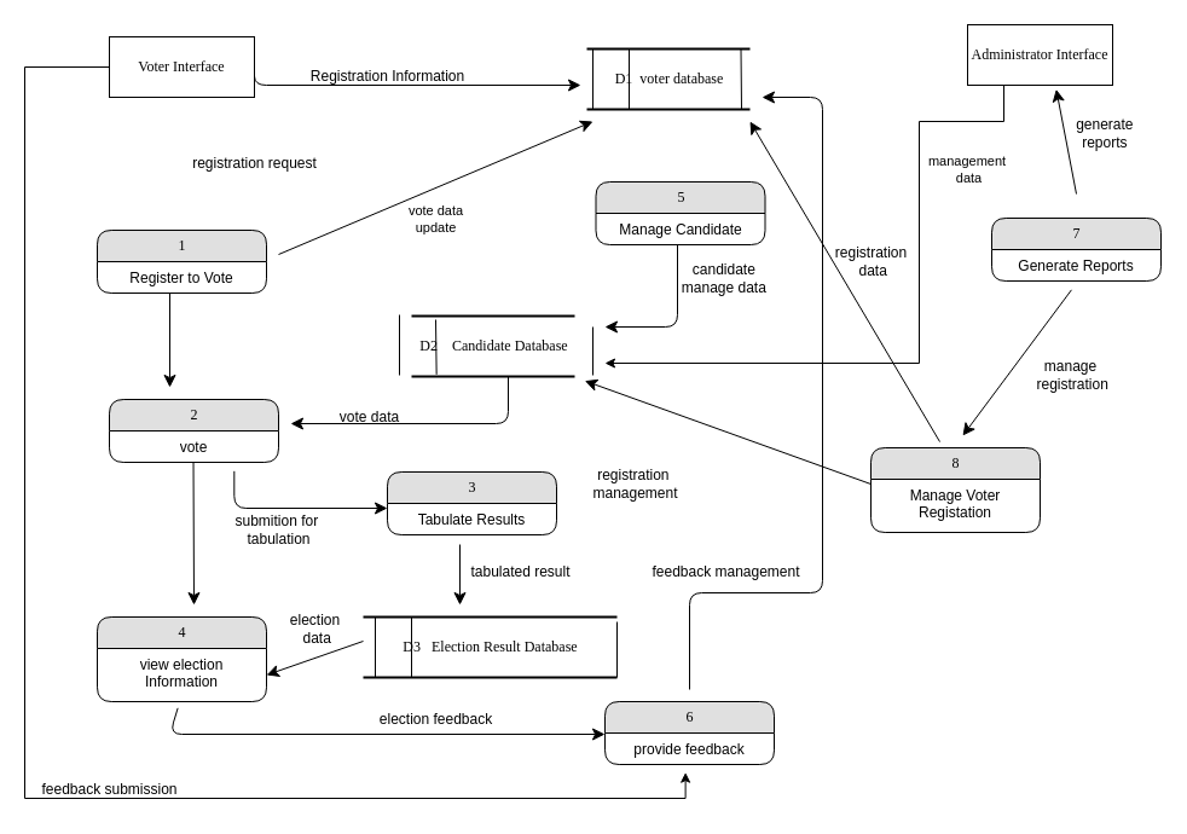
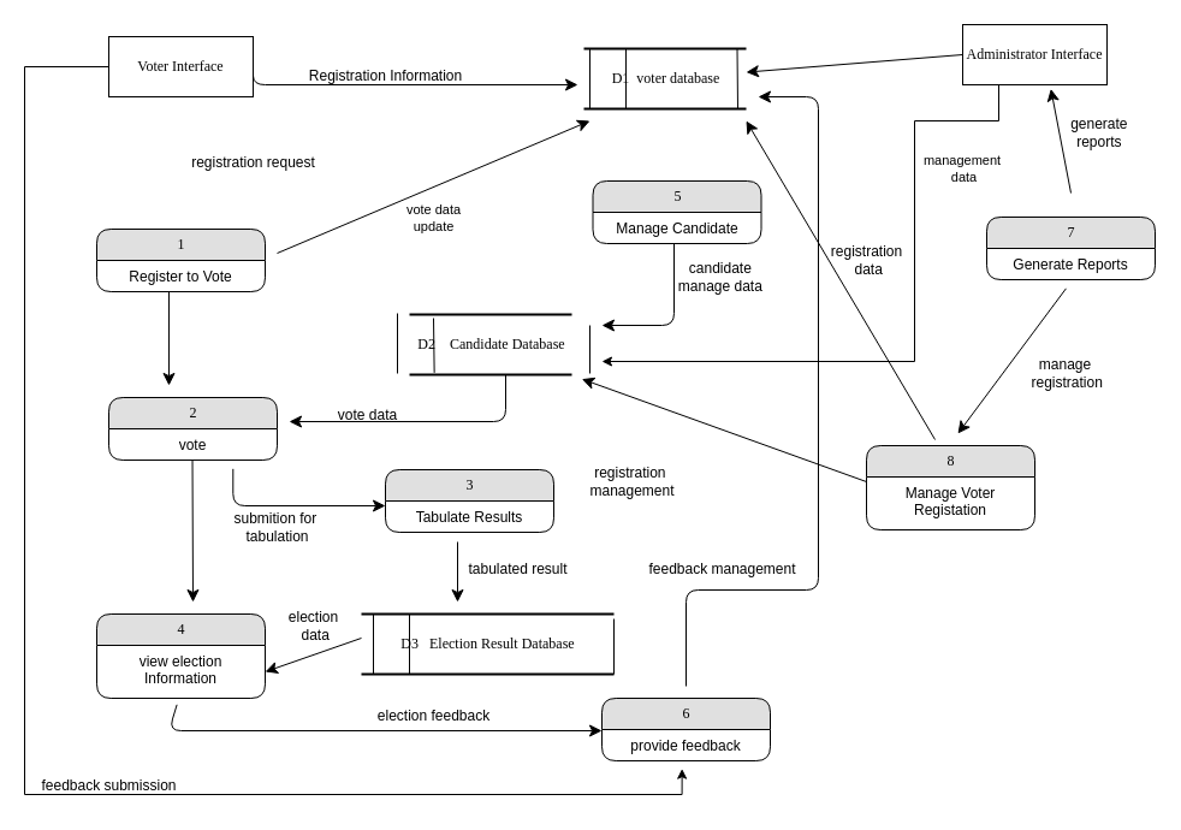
  <mxCell id="0" />
  <mxCell id="1" parent="0" />
  <mxCell id="2" value="D1&amp;nbsp; voter database" style="html=1;rounded=0;shadow=0;comic=0;labelBackgroundColor=none;strokeWidth=2;fontFamily=Verdana;fontSize=12;align=center;shape=mxgraph.ios7ui.horLines;" parent="1" vertex="1"><mxGeometry x="485" y="40" width="135" height="50" as="geometry" /></mxCell>
  <mxCell id="3" style="edgeStyle=orthogonalEdgeStyle;rounded=0;orthogonalLoop=1;jettySize=auto;html=1;exitX=0.25;exitY=1;exitDx=0;exitDy=0;" edge="1" parent="1" source="6"><mxGeometry relative="1" as="geometry"><mxPoint x="500" y="300" as="targetPoint" /><mxPoint x="762.5" y="110" as="sourcePoint" /><Array as="points"><mxPoint x="830" y="100" /><mxPoint x="760" y="100" /><mxPoint x="760" y="300" /></Array></mxGeometry></mxCell>
  <mxCell id="4" value="management&amp;nbsp;&lt;div&gt;data&lt;/div&gt;" style="edgeLabel;html=1;align=center;verticalAlign=middle;resizable=0;points=[];" vertex="1" connectable="0" parent="3"><mxGeometry x="-0.467" y="4" relative="1" as="geometry"><mxPoint x="36" y="-10" as="offset" /></mxGeometry></mxCell>
  <mxCell id="5" value="D2&amp;nbsp; &amp;nbsp; Candidate Database" style="html=1;rounded=0;shadow=0;comic=0;labelBackgroundColor=none;strokeWidth=2;fontFamily=Verdana;fontSize=12;align=center;shape=mxgraph.ios7ui.horLines;" parent="1" vertex="1"><mxGeometry x="340" y="261" width="135" height="50" as="geometry" /></mxCell>
  <mxCell id="6" value="Administrator Interface" style="whiteSpace=wrap;html=1;rounded=0;shadow=0;comic=0;labelBackgroundColor=none;strokeWidth=1;fontFamily=Verdana;fontSize=12;align=center;" parent="1" vertex="1"><mxGeometry x="800" y="20" width="120" height="50" as="geometry" /></mxCell>
  <mxCell id="7" value="Voter Interface" style="whiteSpace=wrap;html=1;rounded=0;shadow=0;comic=0;labelBackgroundColor=none;strokeWidth=1;fontFamily=Verdana;fontSize=12;align=center;" parent="1" vertex="1"><mxGeometry x="90" y="30" width="120" height="50" as="geometry" /></mxCell>
+ <mxCell id="8" style="edgeStyle=none;html=1;labelBackgroundColor=none;startFill=0;startSize=8;endFill=1;endSize=8;fontFamily=Verdana;fontSize=12;exitX=0;exitY=0.5;exitDx=0;exitDy=0;" parent="1" source="6" target="2" edge="1"><mxGeometry relative="1" as="geometry"><mxPoint x="760" y="70" as="targetPoint" /></mxGeometry></mxCell>
  <mxCell id="9" style="edgeStyle=none;html=1;labelBackgroundColor=none;startFill=0;startSize=8;endFill=1;endSize=8;fontFamily=Verdana;fontSize=12;" parent="1" edge="1"><mxGeometry relative="1" as="geometry"><mxPoint x="230" y="210" as="sourcePoint" /><mxPoint x="490" y="100" as="targetPoint" /></mxGeometry></mxCell>
  <mxCell id="10" value="vote data&lt;div&gt;update&lt;/div&gt;" style="edgeLabel;html=1;align=center;verticalAlign=middle;resizable=0;points=[];" vertex="1" connectable="0" parent="9"><mxGeometry x="-0.082" y="-3" relative="1" as="geometry"><mxPoint x="9" y="18" as="offset" /></mxGeometry></mxCell>
  <mxCell id="11" style="edgeStyle=orthogonalEdgeStyle;html=1;labelBackgroundColor=none;startFill=0;startSize=8;endFill=1;endSize=8;fontFamily=Verdana;fontSize=12;exitX=1;exitY=0.5;exitDx=0;exitDy=0;" parent="1" source="7" edge="1"><mxGeometry relative="1" as="geometry"><Array as="points"><mxPoint x="210" y="70" /></Array><mxPoint x="350" y="120" as="sourcePoint" /><mxPoint x="480" y="70" as="targetPoint" /></mxGeometry></mxCell>
  <mxCell id="12" value="1" style="swimlane;html=1;fontStyle=0;childLayout=stackLayout;horizontal=1;startSize=26;fillColor=#e0e0e0;horizontalStack=0;resizeParent=1;resizeLast=0;collapsible=1;marginBottom=0;swimlaneFillColor=#ffffff;align=center;rounded=1;shadow=0;comic=0;labelBackgroundColor=none;strokeWidth=1;fontFamily=Verdana;fontSize=12" parent="1" vertex="1"><mxGeometry x="80" y="190" width="140" height="52" as="geometry" /></mxCell>
  <mxCell id="13" value="Register to Vote" style="text;html=1;strokeColor=none;fillColor=none;spacingLeft=4;spacingRight=4;whiteSpace=wrap;overflow=hidden;rotatable=0;points=[[0,0.5],[1,0.5]];portConstraint=eastwest;align=center;" parent="12" vertex="1"><mxGeometry y="26" width="140" height="26" as="geometry" /></mxCell>
  <mxCell id="14" value="D3&amp;nbsp; &amp;nbsp;Election Result Database" style="html=1;rounded=0;shadow=0;comic=0;labelBackgroundColor=none;strokeWidth=2;fontFamily=Verdana;fontSize=12;align=center;shape=mxgraph.ios7ui.horLines;" parent="1" vertex="1"><mxGeometry x="300" y="510" width="210" height="50" as="geometry" /></mxCell>
  <mxCell id="15" style="edgeStyle=none;html=1;labelBackgroundColor=none;startFill=0;startSize=8;endFill=1;endSize=8;fontFamily=Verdana;fontSize=12;" parent="1" edge="1"><mxGeometry relative="1" as="geometry"><mxPoint x="500" y="270" as="targetPoint" /><mxPoint x="559.997" y="202" as="sourcePoint" /><Array as="points"><mxPoint x="560" y="270" /></Array></mxGeometry></mxCell>
  <mxCell id="16" style="edgeStyle=none;html=1;labelBackgroundColor=none;startFill=0;startSize=8;endFill=1;endSize=8;fontFamily=Verdana;fontSize=12;" parent="1" edge="1"><mxGeometry relative="1" as="geometry"><mxPoint x="159.535" y="382" as="sourcePoint" /><mxPoint x="160" y="500" as="targetPoint" /></mxGeometry></mxCell>
  <mxCell id="17" value="5" style="swimlane;html=1;fontStyle=0;childLayout=stackLayout;horizontal=1;startSize=26;fillColor=#e0e0e0;horizontalStack=0;resizeParent=1;resizeLast=0;collapsible=1;marginBottom=0;swimlaneFillColor=#ffffff;align=center;rounded=1;shadow=0;comic=0;labelBackgroundColor=none;strokeWidth=1;fontFamily=Verdana;fontSize=12" parent="1" vertex="1"><mxGeometry x="492.5" y="150" width="140" height="52" as="geometry" /></mxCell>
  <mxCell id="18" value="Manage Candidate" style="text;html=1;strokeColor=none;fillColor=none;spacingLeft=4;spacingRight=4;whiteSpace=wrap;overflow=hidden;rotatable=0;points=[[0,0.5],[1,0.5]];portConstraint=eastwest;align=center;" parent="17" vertex="1"><mxGeometry y="26" width="140" height="26" as="geometry" /></mxCell>
  <mxCell id="19" value="2" style="swimlane;html=1;fontStyle=0;childLayout=stackLayout;horizontal=1;startSize=26;fillColor=#e0e0e0;horizontalStack=0;resizeParent=1;resizeLast=0;collapsible=1;marginBottom=0;swimlaneFillColor=#ffffff;align=center;rounded=1;shadow=0;comic=0;labelBackgroundColor=none;strokeWidth=1;fontFamily=Verdana;fontSize=12" parent="1" vertex="1"><mxGeometry x="90" y="330" width="140" height="52" as="geometry" /></mxCell>
  <mxCell id="20" value="vote" style="text;html=1;strokeColor=none;fillColor=none;spacingLeft=4;spacingRight=4;whiteSpace=wrap;overflow=hidden;rotatable=0;points=[[0,0.5],[1,0.5]];portConstraint=eastwest;align=center;" parent="19" vertex="1"><mxGeometry y="26" width="140" height="26" as="geometry" /></mxCell>
  <mxCell id="21" style="edgeStyle=orthogonalEdgeStyle;html=1;labelBackgroundColor=none;startFill=0;startSize=8;endFill=1;endSize=8;fontFamily=Verdana;fontSize=12;" parent="1" edge="1"><mxGeometry relative="1" as="geometry"><Array as="points"><mxPoint x="570" y="490" /><mxPoint x="680" y="490" /><mxPoint x="680" y="80" /></Array><mxPoint x="570" y="570" as="sourcePoint" /><mxPoint x="630" y="80" as="targetPoint" /></mxGeometry></mxCell>
  <mxCell id="22" value="7" style="swimlane;html=1;fontStyle=0;childLayout=stackLayout;horizontal=1;startSize=26;fillColor=#e0e0e0;horizontalStack=0;resizeParent=1;resizeLast=0;collapsible=1;marginBottom=0;swimlaneFillColor=#ffffff;align=center;rounded=1;shadow=0;comic=0;labelBackgroundColor=none;strokeWidth=1;fontFamily=Verdana;fontSize=12" parent="1" vertex="1"><mxGeometry x="820" y="180" width="140" height="52" as="geometry" /></mxCell>
  <mxCell id="23" value="Generate Reports" style="text;html=1;strokeColor=none;fillColor=none;spacingLeft=4;spacingRight=4;whiteSpace=wrap;overflow=hidden;rotatable=0;points=[[0,0.5],[1,0.5]];portConstraint=eastwest;align=center;" parent="22" vertex="1"><mxGeometry y="26" width="140" height="26" as="geometry" /></mxCell>
  <mxCell id="24" style="edgeStyle=none;html=1;labelBackgroundColor=none;startFill=0;startSize=8;endFill=1;endSize=8;fontFamily=Verdana;fontSize=12;" parent="1" edge="1"><mxGeometry relative="1" as="geometry"><mxPoint x="140.003" y="242" as="sourcePoint" /><mxPoint x="140" y="320" as="targetPoint" /></mxGeometry></mxCell>
  <mxCell id="25" value="3" style="swimlane;html=1;fontStyle=0;childLayout=stackLayout;horizontal=1;startSize=26;fillColor=#e0e0e0;horizontalStack=0;resizeParent=1;resizeLast=0;collapsible=1;marginBottom=0;swimlaneFillColor=#ffffff;align=center;rounded=1;shadow=0;comic=0;labelBackgroundColor=none;strokeWidth=1;fontFamily=Verdana;fontSize=12" parent="1" vertex="1"><mxGeometry x="320" y="390" width="140" height="52" as="geometry" /></mxCell>
  <mxCell id="26" value="" style="endArrow=none;html=1;rounded=0;" edge="1" parent="25"><mxGeometry width="50" height="50" relative="1" as="geometry"><mxPoint x="10" y="-80" as="sourcePoint" /><mxPoint x="10" y="-130" as="targetPoint" /></mxGeometry></mxCell>
  <mxCell id="27" value="" style="endArrow=none;html=1;rounded=0;exitX=0.153;exitY=0.967;exitDx=0;exitDy=0;exitPerimeter=0;" edge="1" parent="25" source="5"><mxGeometry width="50" height="50" relative="1" as="geometry"><mxPoint x="70" y="84" as="sourcePoint" /><mxPoint x="40" y="-126" as="targetPoint" /></mxGeometry></mxCell>
  <mxCell id="28" value="Tabulate Results" style="text;html=1;strokeColor=none;fillColor=none;spacingLeft=4;spacingRight=4;whiteSpace=wrap;overflow=hidden;rotatable=0;points=[[0,0.5],[1,0.5]];portConstraint=eastwest;align=center;" parent="25" vertex="1"><mxGeometry y="26" width="140" height="26" as="geometry" /></mxCell>
  <mxCell id="29" style="edgeStyle=orthogonalEdgeStyle;html=1;labelBackgroundColor=none;startFill=0;startSize=8;endFill=1;endSize=8;fontFamily=Verdana;fontSize=12;exitX=0.738;exitY=1.282;exitDx=0;exitDy=0;exitPerimeter=0;" parent="1" source="20" edge="1"><mxGeometry relative="1" as="geometry"><Array as="points"><mxPoint x="193" y="420" /></Array><mxPoint x="-30" y="420" as="sourcePoint" /><mxPoint x="320" y="420" as="targetPoint" /></mxGeometry></mxCell>
  <mxCell id="30" style="edgeStyle=none;html=1;labelBackgroundColor=none;startFill=0;startSize=8;endFill=1;endSize=8;fontFamily=Verdana;fontSize=12;entryX=0.611;entryY=1.067;entryDx=0;entryDy=0;entryPerimeter=0;" parent="1" target="6" edge="1"><mxGeometry relative="1" as="geometry"><mxPoint x="890" y="160" as="sourcePoint" /><mxPoint x="889.171" y="30" as="targetPoint" /><Array as="points" /></mxGeometry></mxCell>
  <mxCell id="31" value="4" style="swimlane;html=1;fontStyle=0;childLayout=stackLayout;horizontal=1;startSize=26;fillColor=#e0e0e0;horizontalStack=0;resizeParent=1;resizeLast=0;collapsible=1;marginBottom=0;swimlaneFillColor=#ffffff;align=center;rounded=1;shadow=0;comic=0;labelBackgroundColor=none;strokeWidth=1;fontFamily=Verdana;fontSize=12" parent="1" vertex="1"><mxGeometry x="80" y="510" width="140" height="70" as="geometry" /></mxCell>
  <mxCell id="32" value="view election Information" style="text;html=1;strokeColor=none;fillColor=none;spacingLeft=4;spacingRight=4;whiteSpace=wrap;overflow=hidden;rotatable=0;points=[[0,0.5],[1,0.5]];portConstraint=eastwest;align=center;" parent="31" vertex="1"><mxGeometry y="26" width="140" height="44" as="geometry" /></mxCell>
  <mxCell id="33" style="edgeStyle=none;html=1;labelBackgroundColor=none;startFill=0;startSize=8;endFill=1;endSize=8;fontFamily=Verdana;fontSize=12;" parent="1" edge="1"><mxGeometry relative="1" as="geometry"><mxPoint x="380" y="450.004" as="sourcePoint" /><mxPoint x="380" y="500" as="targetPoint" /></mxGeometry></mxCell>
  <mxCell id="34" style="edgeStyle=none;html=1;labelBackgroundColor=none;startFill=0;startSize=8;endFill=1;endSize=8;fontFamily=Verdana;fontSize=12;entryX=1;entryY=0.5;entryDx=0;entryDy=0;" parent="1" target="32" edge="1"><mxGeometry relative="1" as="geometry"><mxPoint x="300" y="530" as="sourcePoint" /><mxPoint x="220" y="613.64" as="targetPoint" /><Array as="points" /></mxGeometry></mxCell>
  <mxCell id="35" value="6" style="swimlane;html=1;fontStyle=0;childLayout=stackLayout;horizontal=1;startSize=26;fillColor=#e0e0e0;horizontalStack=0;resizeParent=1;resizeLast=0;collapsible=1;marginBottom=0;swimlaneFillColor=#ffffff;align=center;rounded=1;shadow=0;comic=0;labelBackgroundColor=none;strokeWidth=1;fontFamily=Verdana;fontSize=12" parent="1" vertex="1"><mxGeometry x="500" y="580" width="140" height="52" as="geometry" /></mxCell>
  <mxCell id="36" value="provide feedback" style="text;html=1;strokeColor=none;fillColor=none;spacingLeft=4;spacingRight=4;whiteSpace=wrap;overflow=hidden;rotatable=0;points=[[0,0.5],[1,0.5]];portConstraint=eastwest;align=center;" parent="35" vertex="1"><mxGeometry y="26" width="140" height="26" as="geometry" /></mxCell>
  <mxCell id="37" value="" style="endArrow=none;html=1;rounded=0;" edge="1" parent="35"><mxGeometry width="50" height="50" relative="1" as="geometry"><mxPoint x="10" y="-20" as="sourcePoint" /><mxPoint x="10" y="-66" as="targetPoint" /></mxGeometry></mxCell>
  <mxCell id="38" style="edgeStyle=none;html=1;labelBackgroundColor=none;startFill=0;startSize=8;endFill=1;endSize=8;fontFamily=Verdana;fontSize=12;exitX=0.476;exitY=1.121;exitDx=0;exitDy=0;exitPerimeter=0;" parent="1" source="32" edge="1"><mxGeometry relative="1" as="geometry"><mxPoint x="150.7" y="605.008" as="sourcePoint" /><mxPoint x="500" y="606.996" as="targetPoint" /><Array as="points"><mxPoint x="140" y="607" /></Array></mxGeometry></mxCell>
  <mxCell id="39" value="8" style="swimlane;html=1;fontStyle=0;childLayout=stackLayout;horizontal=1;startSize=26;fillColor=#e0e0e0;horizontalStack=0;resizeParent=1;resizeLast=0;collapsible=1;marginBottom=0;swimlaneFillColor=#ffffff;align=center;rounded=1;shadow=0;comic=0;labelBackgroundColor=none;strokeWidth=1;fontFamily=Verdana;fontSize=12" parent="1" vertex="1"><mxGeometry x="720" y="370" width="140" height="70" as="geometry" /></mxCell>
  <mxCell id="40" value="Manage Voter Registation" style="text;html=1;strokeColor=none;fillColor=none;spacingLeft=4;spacingRight=4;whiteSpace=wrap;overflow=hidden;rotatable=0;points=[[0,0.5],[1,0.5]];portConstraint=eastwest;align=center;" parent="39" vertex="1"><mxGeometry y="26" width="140" height="44" as="geometry" /></mxCell>
  <mxCell id="41" style="edgeStyle=none;html=1;labelBackgroundColor=none;startFill=0;startSize=8;endFill=1;endSize=8;fontFamily=Verdana;fontSize=12;" parent="1" edge="1"><mxGeometry relative="1" as="geometry"><mxPoint x="420.001" y="310.997" as="sourcePoint" /><mxPoint x="240" y="350" as="targetPoint" /><Array as="points"><mxPoint x="420" y="350" /></Array></mxGeometry></mxCell>
  <mxCell id="42" style="edgeStyle=none;html=1;labelBackgroundColor=none;startFill=0;startSize=8;endFill=1;endSize=8;fontFamily=Verdana;fontSize=12;exitX=0.471;exitY=1.282;exitDx=0;exitDy=0;exitPerimeter=0;" parent="1" source="23" edge="1"><mxGeometry relative="1" as="geometry"><mxPoint x="801.925" y="330" as="sourcePoint" /><mxPoint x="796" y="360" as="targetPoint" /></mxGeometry></mxCell>
  <mxCell id="43" style="edgeStyle=orthogonalEdgeStyle;rounded=0;orthogonalLoop=1;jettySize=auto;html=1;exitX=0;exitY=0.5;exitDx=0;exitDy=0;entryX=0.476;entryY=1.256;entryDx=0;entryDy=0;entryPerimeter=0;" edge="1" parent="1" source="7" target="36"><mxGeometry relative="1" as="geometry"><mxPoint x="570" y="660" as="targetPoint" /><mxPoint x="50" y="91" as="sourcePoint" /><Array as="points"><mxPoint x="20" y="55" /><mxPoint x="20" y="660" /><mxPoint x="567" y="660" /></Array></mxGeometry></mxCell>
  <mxCell id="44" style="edgeStyle=none;html=1;labelBackgroundColor=none;startFill=0;startSize=8;endFill=1;endSize=8;fontFamily=Verdana;fontSize=12;exitX=0.471;exitY=1.282;exitDx=0;exitDy=0;exitPerimeter=0;entryX=1.062;entryY=1.073;entryDx=0;entryDy=0;entryPerimeter=0;" edge="1" parent="1" target="5"><mxGeometry relative="1" as="geometry"><mxPoint x="720" y="400" as="sourcePoint" /><mxPoint x="630" y="521" as="targetPoint" /></mxGeometry></mxCell>
  <mxCell id="45" style="edgeStyle=none;html=1;labelBackgroundColor=none;startFill=0;startSize=8;endFill=1;endSize=8;fontFamily=Verdana;fontSize=12;exitX=0.471;exitY=1.282;exitDx=0;exitDy=0;exitPerimeter=0;" edge="1" parent="1"><mxGeometry relative="1" as="geometry"><mxPoint x="777" y="365" as="sourcePoint" /><mxPoint x="620" y="100" as="targetPoint" /></mxGeometry></mxCell>
  <mxCell id="46" value="" style="endArrow=none;html=1;rounded=0;" edge="1" parent="1"><mxGeometry width="50" height="50" relative="1" as="geometry"><mxPoint x="340" y="560" as="sourcePoint" /><mxPoint x="340" y="510" as="targetPoint" /></mxGeometry></mxCell>
  <mxCell id="47" value="" style="endArrow=none;html=1;rounded=0;" edge="1" parent="1"><mxGeometry width="50" height="50" relative="1" as="geometry"><mxPoint x="520" y="90" as="sourcePoint" /><mxPoint x="520" y="40" as="targetPoint" /></mxGeometry></mxCell>
  <mxCell id="48" value="" style="endArrow=none;html=1;rounded=0;exitX=0.037;exitY=1;exitDx=0;exitDy=0;exitPerimeter=0;" edge="1" parent="1" source="2"><mxGeometry width="50" height="50" relative="1" as="geometry"><mxPoint x="510" y="250" as="sourcePoint" /><mxPoint x="490" y="40" as="targetPoint" /></mxGeometry></mxCell>
  <mxCell id="49" value="" style="endArrow=none;html=1;rounded=0;" edge="1" parent="1"><mxGeometry width="50" height="50" relative="1" as="geometry"><mxPoint x="613" y="90" as="sourcePoint" /><mxPoint x="612.5" y="40" as="targetPoint" /></mxGeometry></mxCell>
  <mxCell id="50" value="" style="endArrow=none;html=1;rounded=0;" edge="1" parent="1"><mxGeometry width="50" height="50" relative="1" as="geometry"><mxPoint x="490" y="310" as="sourcePoint" /><mxPoint x="490" y="270" as="targetPoint" /></mxGeometry></mxCell>
  <mxCell id="51" value="" style="endArrow=none;html=1;rounded=0;" edge="1" parent="1"><mxGeometry width="50" height="50" relative="1" as="geometry"><mxPoint x="310" y="560" as="sourcePoint" /><mxPoint x="310" y="510" as="targetPoint" /></mxGeometry></mxCell>
  <mxCell id="52" value="Registration Information" style="text;html=1;align=center;verticalAlign=middle;resizable=0;points=[];autosize=1;strokeColor=none;fillColor=none;" vertex="1" parent="1"><mxGeometry x="245" y="48" width="150" height="30" as="geometry" /></mxCell>
  <mxCell id="53" value="registration request" style="text;html=1;align=center;verticalAlign=middle;resizable=0;points=[];autosize=1;strokeColor=none;fillColor=none;" vertex="1" parent="1"><mxGeometry x="145" y="120" width="130" height="30" as="geometry" /></mxCell>
  <mxCell id="54" value="feedback submission" style="text;html=1;align=center;verticalAlign=middle;resizable=0;points=[];autosize=1;strokeColor=none;fillColor=none;" vertex="1" parent="1"><mxGeometry x="20" y="638" width="140" height="30" as="geometry" /></mxCell>
  <mxCell id="55" value="tabulated result" style="text;html=1;align=center;verticalAlign=middle;resizable=0;points=[];autosize=1;strokeColor=none;fillColor=none;" vertex="1" parent="1"><mxGeometry x="375" y="458" width="110" height="30" as="geometry" /></mxCell>
  <mxCell id="56" value="generate&amp;nbsp;&lt;div&gt;reports&amp;nbsp;&lt;/div&gt;" style="text;html=1;align=center;verticalAlign=middle;resizable=0;points=[];autosize=1;strokeColor=none;fillColor=none;" vertex="1" parent="1"><mxGeometry x="880" y="90" width="70" height="40" as="geometry" /></mxCell>
  <mxCell id="57" value="registration&amp;nbsp;&lt;div&gt;management&lt;/div&gt;" style="text;html=1;align=center;verticalAlign=middle;resizable=0;points=[];autosize=1;strokeColor=none;fillColor=none;" vertex="1" parent="1"><mxGeometry x="480" y="380" width="90" height="40" as="geometry" /></mxCell>
  <mxCell id="58" value="election feedback" style="text;html=1;align=center;verticalAlign=middle;resizable=0;points=[];autosize=1;strokeColor=none;fillColor=none;" vertex="1" parent="1"><mxGeometry x="300" y="580" width="120" height="30" as="geometry" /></mxCell>
  <mxCell id="59" value="submition for&amp;nbsp;&lt;div&gt;tabulation&lt;/div&gt;" style="text;html=1;align=center;verticalAlign=middle;resizable=0;points=[];autosize=1;strokeColor=none;fillColor=none;" vertex="1" parent="1"><mxGeometry x="180" y="418" width="100" height="40" as="geometry" /></mxCell>
  <mxCell id="60" value="candidate&amp;nbsp;&lt;div&gt;manage data&amp;nbsp;&lt;/div&gt;" style="text;html=1;align=center;verticalAlign=middle;resizable=0;points=[];autosize=1;strokeColor=none;fillColor=none;" vertex="1" parent="1"><mxGeometry x="550" y="210" width="100" height="40" as="geometry" /></mxCell>
  <mxCell id="61" value="vote data" style="text;html=1;align=center;verticalAlign=middle;resizable=0;points=[];autosize=1;strokeColor=none;fillColor=none;" vertex="1" parent="1"><mxGeometry x="270" y="330" width="70" height="30" as="geometry" /></mxCell>
  <mxCell id="62" value="feedback management" style="text;html=1;align=center;verticalAlign=middle;resizable=0;points=[];autosize=1;strokeColor=none;fillColor=none;" vertex="1" parent="1"><mxGeometry x="525" y="458" width="150" height="30" as="geometry" /></mxCell>
  <mxCell id="63" value="manage&lt;div&gt;&amp;nbsp;registration&lt;/div&gt;" style="text;html=1;align=center;verticalAlign=middle;resizable=0;points=[];autosize=1;strokeColor=none;fillColor=none;" vertex="1" parent="1"><mxGeometry x="840" y="290" width="90" height="40" as="geometry" /></mxCell>
  <mxCell id="64" value="registration&lt;div&gt;&amp;nbsp;data&lt;/div&gt;" style="text;html=1;align=center;verticalAlign=middle;resizable=0;points=[];autosize=1;strokeColor=none;fillColor=none;" vertex="1" parent="1"><mxGeometry x="680" y="196" width="80" height="40" as="geometry" /></mxCell>
  <mxCell id="65" value="election&lt;div&gt;&amp;nbsp;data&lt;/div&gt;" style="text;html=1;align=center;verticalAlign=middle;resizable=0;points=[];autosize=1;strokeColor=none;fillColor=none;" vertex="1" parent="1"><mxGeometry x="230" y="500" width="60" height="40" as="geometry" /></mxCell>
